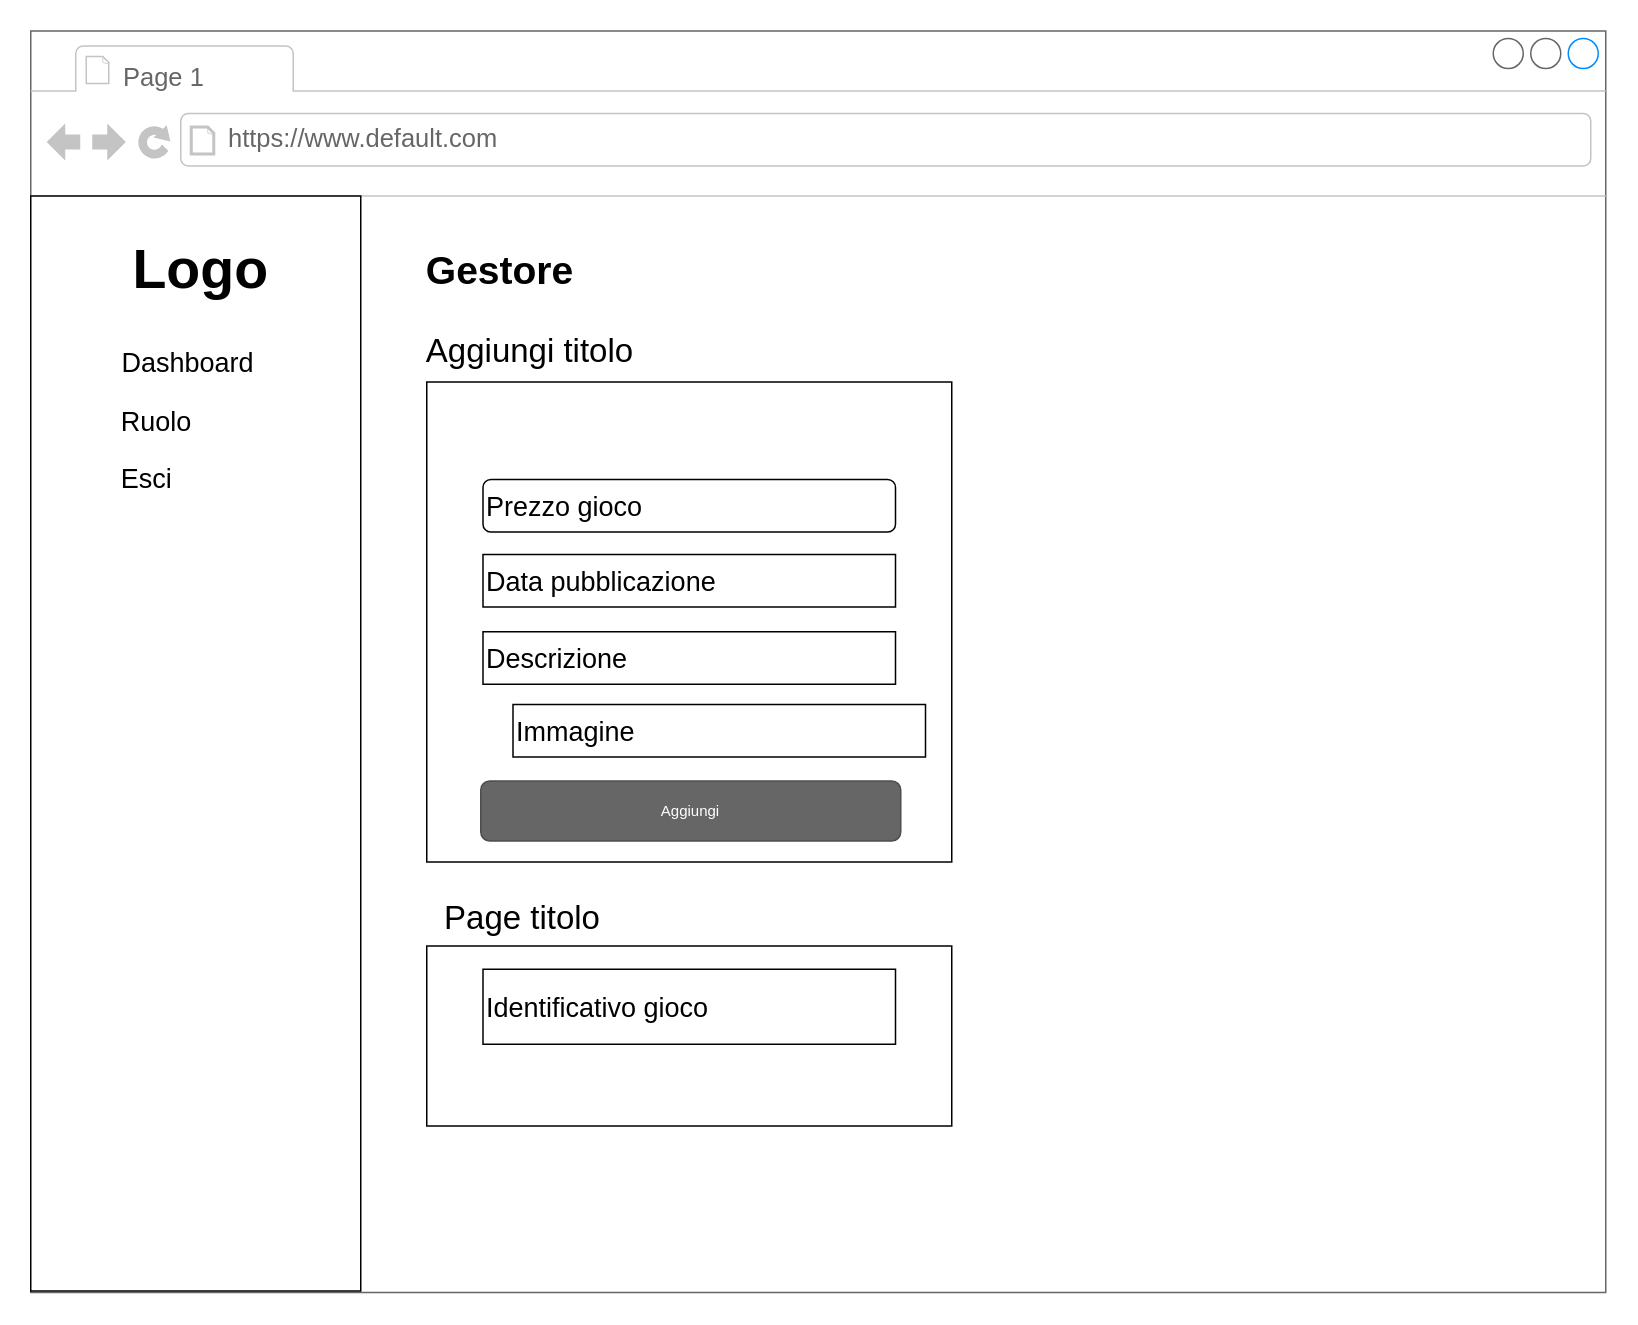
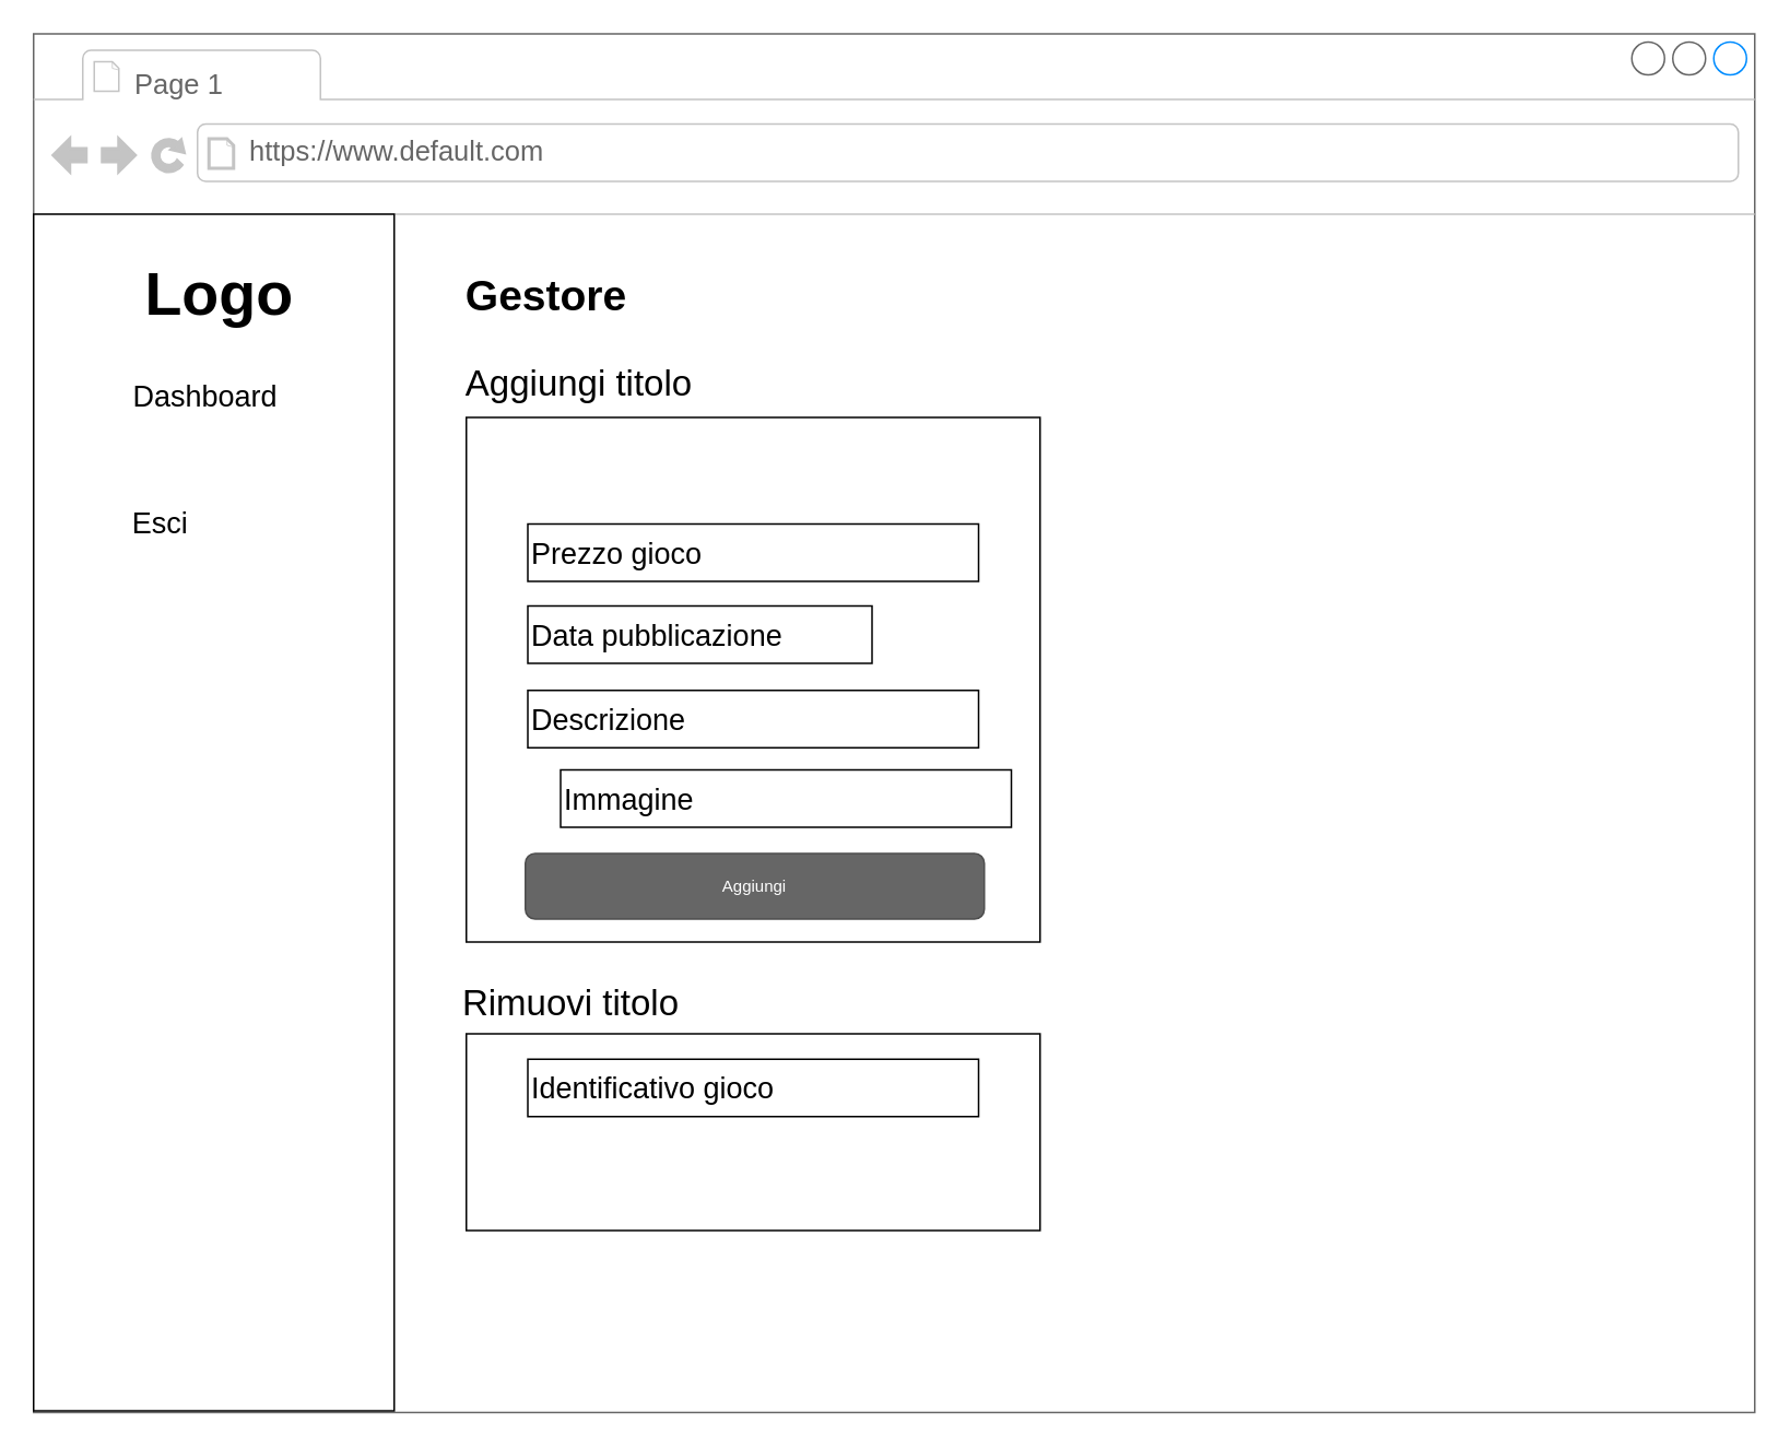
  <mxCell id="0" />
  <mxCell id="1" parent="0" />
  <mxCell id="2" value="" style="strokeWidth=1;shadow=0;dashed=0;align=center;html=1;shape=mxgraph.mockup.containers.browserWindow;rSize=0;strokeColor=#666666;mainText=,;recursiveResize=0;rounded=0;labelBackgroundColor=none;fontFamily=Verdana;fontSize=12" vertex="1" parent="1"><mxGeometry x="20" y="20" width="1050" height="841" as="geometry" /></mxCell>
  <mxCell id="3" value="Page 1" style="strokeWidth=1;shadow=0;dashed=0;align=center;html=1;shape=mxgraph.mockup.containers.anchor;fontSize=17;fontColor=#666666;align=left;" vertex="1" parent="2"><mxGeometry x="60" y="12" width="180" height="40" as="geometry" /></mxCell>
  <mxCell id="4" value="https://www.default.com" style="strokeWidth=1;shadow=0;dashed=0;align=center;html=1;shape=mxgraph.mockup.containers.anchor;rSize=0;fontSize=17;fontColor=#666666;align=left;" vertex="1" parent="2"><mxGeometry x="130" y="60" width="250" height="26" as="geometry" /></mxCell>
  <mxCell id="5" value="" style="rounded=0;whiteSpace=wrap;html=1;fontSize=34;" vertex="1" parent="2"><mxGeometry y="110" width="220" height="730" as="geometry" /></mxCell>
  <mxCell id="6" value="&lt;font style=&quot;font-size: 37px&quot;&gt;Logo&lt;/font&gt;" style="text;strokeColor=none;fillColor=none;html=1;fontSize=24;fontStyle=1;verticalAlign=middle;align=center;" vertex="1" parent="2"><mxGeometry x="15" y="130" width="195" height="60" as="geometry" /></mxCell>
  <mxCell id="7" value="&lt;font style=&quot;font-size: 18px&quot;&gt;Dashboard&lt;/font&gt;" style="text;html=1;strokeColor=none;fillColor=none;align=center;verticalAlign=middle;whiteSpace=wrap;rounded=0;fontSize=20;" vertex="1" parent="2"><mxGeometry x="40" y="206" width="130" height="30" as="geometry" /></mxCell>
- <mxCell id="8" value="&lt;font style=&quot;font-size: 18px&quot;&gt;Ruolo&lt;/font&gt;" style="text;html=1;strokeColor=none;fillColor=none;align=center;verticalAlign=middle;whiteSpace=wrap;rounded=0;fontSize=20;" vertex="1" parent="2"><mxGeometry x="49" y="245" width="70" height="30" as="geometry" /></mxCell>
  <mxCell id="9" value="&lt;font style=&quot;font-size: 18px&quot;&gt;Esci&lt;/font&gt;" style="text;html=1;strokeColor=none;fillColor=none;align=center;verticalAlign=middle;whiteSpace=wrap;rounded=0;fontSize=20;" vertex="1" parent="2"><mxGeometry x="45" y="283" width="65" height="30" as="geometry" /></mxCell>
  <mxCell id="10" value="&lt;font style=&quot;font-size: 26px&quot;&gt;&lt;b&gt;Gestore&lt;/b&gt;&lt;/font&gt;" style="text;html=1;strokeColor=none;fillColor=none;align=center;verticalAlign=middle;whiteSpace=wrap;rounded=0;" vertex="1" parent="2"><mxGeometry x="283" y="145" width="60" height="30" as="geometry" /></mxCell>
  <mxCell id="11" value="" style="rounded=0;whiteSpace=wrap;html=1;fontSize=26;" vertex="1" parent="2"><mxGeometry x="264" y="234" width="350" height="320" as="geometry" /></mxCell>
  <mxCell id="12" value="" style="rounded=0;whiteSpace=wrap;html=1;fontSize=26;" vertex="1" parent="2"><mxGeometry x="264" y="610" width="350" height="120" as="geometry" /></mxCell>
  <mxCell id="13" value="&lt;font style=&quot;font-size: 22px&quot;&gt;Aggiungi titolo&lt;/font&gt;" style="text;html=1;strokeColor=none;fillColor=none;align=center;verticalAlign=middle;whiteSpace=wrap;rounded=0;fontSize=26;" vertex="1" parent="2"><mxGeometry x="243" y="197" width="180" height="30" as="geometry" /></mxCell>
- <mxCell id="14" value="&lt;font style=&quot;font-size: 22px&quot;&gt;Page titolo&lt;/font&gt;" style="text;html=1;strokeColor=none;fillColor=none;align=center;verticalAlign=middle;whiteSpace=wrap;rounded=0;fontSize=26;" vertex="1" parent="2"><mxGeometry x="238" y="575" width="180" height="30" as="geometry" /></mxCell>
- <mxCell id="15" value="&lt;font style=&quot;font-size: 18px&quot;&gt;Prezzo gioco&lt;/font&gt;" style="whiteSpace=wrap;html=1;fontSize=22;align=left;rounded=1;" vertex="1" parent="2"><mxGeometry x="301.5" y="299" width="275" height="35" as="geometry" /></mxCell>
- <mxCell id="16" value="&lt;font style=&quot;font-size: 18px&quot;&gt;Data pubblicazione&lt;/font&gt;" style="rounded=0;whiteSpace=wrap;html=1;fontSize=22;align=left;" vertex="1" parent="2"><mxGeometry x="301.5" y="349" width="275" height="35" as="geometry" /></mxCell>
+ <mxCell id="14" value="&lt;font style=&quot;font-size: 22px&quot;&gt;Rimuovi titolo&lt;/font&gt;" style="text;html=1;strokeColor=none;fillColor=none;align=center;verticalAlign=middle;whiteSpace=wrap;rounded=0;fontSize=26;" vertex="1" parent="2"><mxGeometry x="238" y="575" width="180" height="30" as="geometry" /></mxCell>
+ <mxCell id="15" value="&lt;font style=&quot;font-size: 18px&quot;&gt;Prezzo gioco&lt;/font&gt;" style="rounded=0;whiteSpace=wrap;html=1;fontSize=22;align=left;" vertex="1" parent="2"><mxGeometry x="301.5" y="299" width="275" height="35" as="geometry" /></mxCell>
+ <mxCell id="16" value="&lt;font style=&quot;font-size: 18px&quot;&gt;Data pubblicazione&lt;/font&gt;" style="rounded=0;whiteSpace=wrap;html=1;fontSize=22;align=left;" vertex="1" parent="2"><mxGeometry x="301.5" y="349" width="210" height="35" as="geometry" /></mxCell>
  <mxCell id="17" value="&lt;font style=&quot;font-size: 18px&quot;&gt;Descrizione&lt;/font&gt;" style="rounded=0;whiteSpace=wrap;html=1;fontSize=22;align=left;" vertex="1" parent="2"><mxGeometry x="301.5" y="400.5" width="275" height="35" as="geometry" /></mxCell>
  <mxCell id="18" value="&lt;font style=&quot;font-size: 18px&quot;&gt;Immagine&lt;/font&gt;" style="rounded=0;whiteSpace=wrap;html=1;fontSize=22;align=left;" vertex="1" parent="2"><mxGeometry x="321.5" y="449" width="275" height="35" as="geometry" /></mxCell>
  <mxCell id="19" value="Aggiungi" style="rounded=1;html=1;shadow=0;dashed=0;whiteSpace=wrap;fontSize=10;fillColor=#666666;align=center;strokeColor=#4D4D4D;fontColor=#ffffff;" vertex="1" parent="2"><mxGeometry x="300" y="500" width="280" height="40" as="geometry" /></mxCell>
- <mxCell id="20" value="&lt;font style=&quot;font-size: 18px&quot;&gt;Identificativo gioco&lt;/font&gt;" style="rounded=0;whiteSpace=wrap;html=1;fontSize=22;align=left;" vertex="1" parent="2"><mxGeometry x="301.5" y="625.5" width="275" height="50" as="geometry" /></mxCell>
+ <mxCell id="20" value="&lt;font style=&quot;font-size: 18px&quot;&gt;Identificativo gioco&lt;/font&gt;" style="rounded=0;whiteSpace=wrap;html=1;fontSize=22;align=left;" vertex="1" parent="2"><mxGeometry x="301.5" y="625.5" width="275" height="35" as="geometry" /></mxCell>
